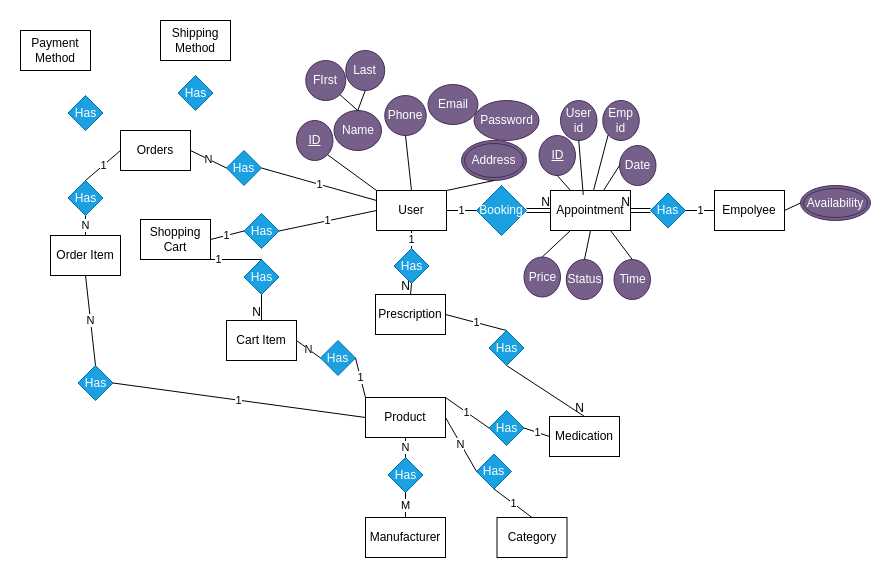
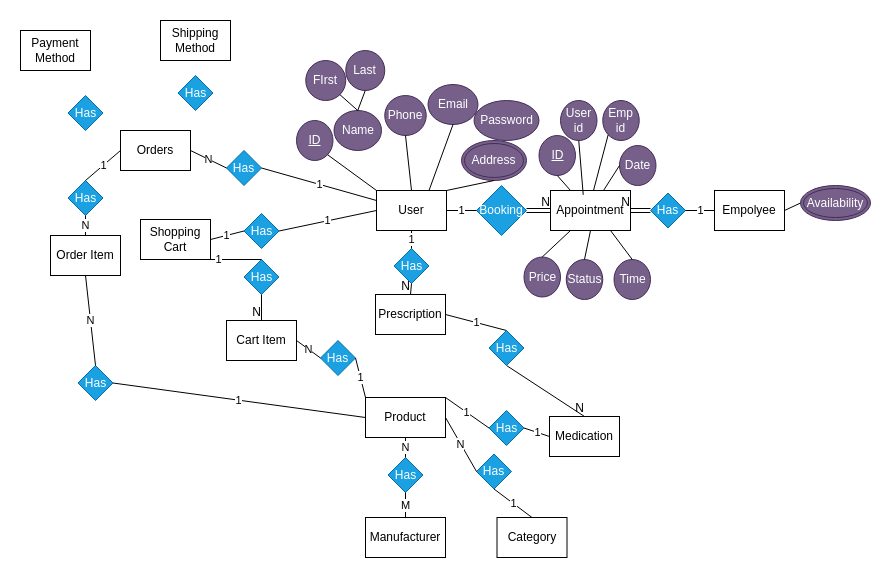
  <mxCell id="0" />
  <mxCell id="1" parent="0" />
  <mxCell id="2" value="Manufacturer" style="rounded=0;whiteSpace=wrap;html=1;" parent="1" vertex="1"><mxGeometry x="365" y="517" width="80" height="40" as="geometry" /></mxCell>
  <mxCell id="3" value="User" style="rounded=0;whiteSpace=wrap;html=1;" parent="1" vertex="1"><mxGeometry x="376" y="190" width="70" height="40" as="geometry" /></mxCell>
  <mxCell id="4" value="Prescription" style="rounded=0;whiteSpace=wrap;html=1;" parent="1" vertex="1"><mxGeometry x="375" y="294" width="70" height="40" as="geometry" /></mxCell>
  <mxCell id="5" value="Medication" style="rounded=0;whiteSpace=wrap;html=1;" parent="1" vertex="1"><mxGeometry x="549" y="416" width="70" height="40" as="geometry" /></mxCell>
  <mxCell id="6" value="Product" style="rounded=0;whiteSpace=wrap;html=1;" parent="1" vertex="1"><mxGeometry x="365" y="397" width="80" height="40" as="geometry" /></mxCell>
  <mxCell id="7" value="Empolyee" style="rounded=0;whiteSpace=wrap;html=1;" parent="1" vertex="1"><mxGeometry x="714" y="190" width="70" height="40" as="geometry" /></mxCell>
  <mxCell id="8" value="Appointment" style="rounded=0;whiteSpace=wrap;html=1;" parent="1" vertex="1"><mxGeometry x="550" y="190" width="80" height="40" as="geometry" /></mxCell>
  <mxCell id="9" value="Booking" style="rhombus;whiteSpace=wrap;html=1;fillColor=#1ba1e2;fontColor=#ffffff;strokeColor=#006EAF;" parent="1" vertex="1"><mxGeometry x="476" y="185" width="50" height="50" as="geometry" /></mxCell>
  <mxCell id="10" value="Has" style="rhombus;whiteSpace=wrap;html=1;fillColor=#1ba1e2;fontColor=#ffffff;strokeColor=#006EAF;" parent="1" vertex="1"><mxGeometry x="650" y="192.5" width="35" height="35" as="geometry" /></mxCell>
  <mxCell id="11" value="" style="shape=link;html=1;rounded=0;exitX=1;exitY=0.5;exitDx=0;exitDy=0;entryX=0;entryY=0.5;entryDx=0;entryDy=0;" parent="1" source="9" target="8" edge="1"><mxGeometry relative="1" as="geometry"><mxPoint x="440" y="250" as="sourcePoint" /><mxPoint x="600" y="250" as="targetPoint" /></mxGeometry></mxCell>
  <mxCell id="12" value="N" style="resizable=0;html=1;align=right;verticalAlign=bottom;" parent="11" connectable="0" vertex="1"><mxGeometry x="1" relative="1" as="geometry" /></mxCell>
  <mxCell id="13" value="1" style="endArrow=none;html=1;rounded=0;exitX=1;exitY=0.5;exitDx=0;exitDy=0;entryX=0;entryY=0.5;entryDx=0;entryDy=0;" parent="1" source="3" target="9" edge="1"><mxGeometry relative="1" as="geometry"><mxPoint x="350" y="330" as="sourcePoint" /><mxPoint x="510" y="330" as="targetPoint" /></mxGeometry></mxCell>
  <mxCell id="14" value="1" style="endArrow=none;html=1;rounded=0;exitX=1;exitY=0.5;exitDx=0;exitDy=0;entryX=0;entryY=0.5;entryDx=0;entryDy=0;" parent="1" source="10" target="7" edge="1"><mxGeometry relative="1" as="geometry"><mxPoint x="574" y="245" as="sourcePoint" /><mxPoint x="760" y="180" as="targetPoint" /></mxGeometry></mxCell>
  <mxCell id="15" value="" style="endArrow=none;html=1;rounded=0;exitX=1;exitY=0.5;exitDx=0;exitDy=0;entryX=0;entryY=0.5;entryDx=0;entryDy=0;" parent="1" source="7" target="19" edge="1"><mxGeometry relative="1" as="geometry"><mxPoint x="774" y="215" as="sourcePoint" /><mxPoint x="824" y="215" as="targetPoint" /></mxGeometry></mxCell>
  <mxCell id="16" value="Has" style="rhombus;whiteSpace=wrap;html=1;fillColor=#1ba1e2;fontColor=#ffffff;strokeColor=#006EAF;" vertex="1" parent="1"><mxGeometry x="393.5" y="248" width="35" height="35" as="geometry" /></mxCell>
  <mxCell id="17" value="Address" style="ellipse;shape=doubleEllipse;margin=3;whiteSpace=wrap;html=1;align=center;fillColor=#76608a;fontColor=#ffffff;strokeColor=#432D57;" vertex="1" parent="1"><mxGeometry x="461" y="140" width="65" height="40" as="geometry" /></mxCell>
  <mxCell id="18" value="" style="endArrow=none;html=1;rounded=0;exitX=1;exitY=0;exitDx=0;exitDy=0;entryX=0.5;entryY=1;entryDx=0;entryDy=0;" edge="1" parent="1" source="3" target="17"><mxGeometry relative="1" as="geometry"><mxPoint x="370" y="170" as="sourcePoint" /><mxPoint x="530" y="170" as="targetPoint" /></mxGeometry></mxCell>
  <mxCell id="19" value="Availability" style="ellipse;shape=doubleEllipse;margin=3;whiteSpace=wrap;html=1;align=center;fillColor=#76608a;fontColor=#ffffff;strokeColor=#432D57;" vertex="1" parent="1"><mxGeometry x="800" y="185" width="70" height="35" as="geometry" /></mxCell>
  <mxCell id="20" value="1" style="endArrow=none;html=1;rounded=0;exitX=0.5;exitY=0;exitDx=0;exitDy=0;entryX=0.5;entryY=1;entryDx=0;entryDy=0;" edge="1" parent="1" source="16" target="3"><mxGeometry relative="1" as="geometry"><mxPoint x="507" y="413" as="sourcePoint" /><mxPoint x="510" y="310" as="targetPoint" /></mxGeometry></mxCell>
  <mxCell id="21" value="1" style="endArrow=none;html=1;rounded=0;entryX=0.5;entryY=0;entryDx=0;entryDy=0;exitX=1;exitY=0.5;exitDx=0;exitDy=0;" edge="1" parent="1" source="4" target="24"><mxGeometry relative="1" as="geometry"><mxPoint x="564" y="352" as="sourcePoint" /><mxPoint x="584" y="351" as="targetPoint" /></mxGeometry></mxCell>
  <mxCell id="22" value="" style="endArrow=none;html=1;rounded=0;exitX=0.5;exitY=1;exitDx=0;exitDy=0;entryX=0.5;entryY=0;entryDx=0;entryDy=0;" edge="1" parent="1" source="24" target="5"><mxGeometry relative="1" as="geometry"><mxPoint x="584" y="391" as="sourcePoint" /><mxPoint x="861" y="416" as="targetPoint" /></mxGeometry></mxCell>
  <mxCell id="23" value="N" style="resizable=0;html=1;align=right;verticalAlign=bottom;" connectable="0" vertex="1" parent="22"><mxGeometry x="1" relative="1" as="geometry" /></mxCell>
  <mxCell id="24" value="Has" style="rhombus;whiteSpace=wrap;html=1;fillColor=#1ba1e2;fontColor=#ffffff;strokeColor=#006EAF;" vertex="1" parent="1"><mxGeometry x="488.5" y="330" width="35" height="35" as="geometry" /></mxCell>
  <mxCell id="25" value="Has" style="rhombus;whiteSpace=wrap;html=1;fillColor=#1ba1e2;fontColor=#ffffff;strokeColor=#006EAF;" parent="1" vertex="1"><mxGeometry x="488.5" y="410" width="35" height="35" as="geometry" /></mxCell>
  <mxCell id="26" value="1" style="endArrow=none;html=1;rounded=0;exitX=0;exitY=0.5;exitDx=0;exitDy=0;entryX=1;entryY=0.5;entryDx=0;entryDy=0;" edge="1" parent="1" source="5" target="25"><mxGeometry relative="1" as="geometry"><mxPoint x="691" y="406" as="sourcePoint" /><mxPoint x="520" y="430" as="targetPoint" /></mxGeometry></mxCell>
  <mxCell id="27" value="1" style="endArrow=none;html=1;rounded=0;entryX=1;entryY=0;entryDx=0;entryDy=0;exitX=0;exitY=0.5;exitDx=0;exitDy=0;" edge="1" parent="1" source="25" target="6"><mxGeometry relative="1" as="geometry"><mxPoint x="490" y="390" as="sourcePoint" /><mxPoint x="694" y="452" as="targetPoint" /></mxGeometry></mxCell>
  <mxCell id="28" value="Has" style="rhombus;whiteSpace=wrap;html=1;fillColor=#1ba1e2;fontColor=#ffffff;strokeColor=#006EAF;" vertex="1" parent="1"><mxGeometry x="387.5" y="457" width="35" height="35" as="geometry" /></mxCell>
  <mxCell id="29" value="N" style="endArrow=none;html=1;rounded=0;entryX=0.5;entryY=1;entryDx=0;entryDy=0;exitX=0.5;exitY=0;exitDx=0;exitDy=0;" edge="1" parent="1" source="28" target="6"><mxGeometry relative="1" as="geometry"><mxPoint x="405" y="457" as="sourcePoint" /><mxPoint x="505" y="447" as="targetPoint" /></mxGeometry></mxCell>
  <mxCell id="30" value="M" style="endArrow=none;html=1;rounded=0;exitX=0.5;exitY=1;exitDx=0;exitDy=0;entryX=0.5;entryY=0;entryDx=0;entryDy=0;" edge="1" parent="1" source="28" target="2"><mxGeometry relative="1" as="geometry"><mxPoint x="345" y="447" as="sourcePoint" /><mxPoint x="505" y="447" as="targetPoint" /></mxGeometry></mxCell>
  <mxCell id="31" value="Category" style="whiteSpace=wrap;html=1;align=center;" vertex="1" parent="1"><mxGeometry x="496.5" y="517" width="70" height="40" as="geometry" /></mxCell>
  <mxCell id="32" value="Has" style="rhombus;whiteSpace=wrap;html=1;fillColor=#1ba1e2;fontColor=#ffffff;strokeColor=#006EAF;" vertex="1" parent="1"><mxGeometry x="476" y="453.5" width="35" height="35" as="geometry" /></mxCell>
  <mxCell id="33" value="N" style="endArrow=none;html=1;rounded=0;exitX=1;exitY=0.5;exitDx=0;exitDy=0;entryX=0;entryY=0.5;entryDx=0;entryDy=0;" edge="1" parent="1" source="6" target="32"><mxGeometry relative="1" as="geometry"><mxPoint x="305" y="427" as="sourcePoint" /><mxPoint x="465" y="427" as="targetPoint" /></mxGeometry></mxCell>
  <mxCell id="34" value="1" style="endArrow=none;html=1;rounded=0;exitX=0.5;exitY=1;exitDx=0;exitDy=0;entryX=0.5;entryY=0;entryDx=0;entryDy=0;" edge="1" parent="1" source="32" target="31"><mxGeometry relative="1" as="geometry"><mxPoint x="305" y="427" as="sourcePoint" /><mxPoint x="465" y="427" as="targetPoint" /></mxGeometry></mxCell>
  <mxCell id="35" value="" style="endArrow=none;html=1;rounded=0;exitX=0.5;exitY=1;exitDx=0;exitDy=0;entryX=0.5;entryY=0;entryDx=0;entryDy=0;" edge="1" parent="1" source="16" target="4"><mxGeometry relative="1" as="geometry"><mxPoint x="420" y="286" as="sourcePoint" /><mxPoint x="420" y="311" as="targetPoint" /></mxGeometry></mxCell>
  <mxCell id="36" value="N" style="resizable=0;html=1;align=right;verticalAlign=bottom;" connectable="0" vertex="1" parent="35"><mxGeometry x="1" relative="1" as="geometry" /></mxCell>
  <mxCell id="37" value="Shopping Cart" style="whiteSpace=wrap;html=1;align=center;" vertex="1" parent="1"><mxGeometry x="140" y="219" width="70" height="40" as="geometry" /></mxCell>
  <mxCell id="38" value="Has" style="rhombus;whiteSpace=wrap;html=1;fillColor=#1ba1e2;fontColor=#ffffff;strokeColor=#006EAF;" vertex="1" parent="1"><mxGeometry x="243.5" y="213" width="35" height="35" as="geometry" /></mxCell>
  <mxCell id="39" value="1" style="endArrow=none;html=1;rounded=0;exitX=1;exitY=0.5;exitDx=0;exitDy=0;entryX=0;entryY=0.5;entryDx=0;entryDy=0;" edge="1" parent="1" source="38" target="3"><mxGeometry relative="1" as="geometry"><mxPoint x="360" y="320" as="sourcePoint" /><mxPoint x="520" y="320" as="targetPoint" /></mxGeometry></mxCell>
  <mxCell id="40" value="1" style="endArrow=none;html=1;rounded=0;exitX=1;exitY=0.5;exitDx=0;exitDy=0;entryX=0;entryY=0.5;entryDx=0;entryDy=0;" edge="1" parent="1" source="37" target="38"><mxGeometry relative="1" as="geometry"><mxPoint x="360" y="320" as="sourcePoint" /><mxPoint x="520" y="320" as="targetPoint" /></mxGeometry></mxCell>
  <mxCell id="41" value="Cart Item" style="whiteSpace=wrap;html=1;align=center;" vertex="1" parent="1"><mxGeometry x="226" y="320" width="70" height="40" as="geometry" /></mxCell>
  <mxCell id="42" value="Has" style="rhombus;whiteSpace=wrap;html=1;fillColor=#1ba1e2;fontColor=#ffffff;strokeColor=#006EAF;" vertex="1" parent="1"><mxGeometry x="243.5" y="259" width="35" height="35" as="geometry" /></mxCell>
  <mxCell id="43" value="1" style="endArrow=none;html=1;rounded=0;exitX=0.5;exitY=1;exitDx=0;exitDy=0;entryX=0.5;entryY=0;entryDx=0;entryDy=0;" edge="1" parent="1" source="37" target="42"><mxGeometry relative="1" as="geometry"><mxPoint x="360" y="270" as="sourcePoint" /><mxPoint x="520" y="270" as="targetPoint" /></mxGeometry></mxCell>
  <mxCell id="44" value="" style="endArrow=none;html=1;rounded=0;exitX=0.5;exitY=1;exitDx=0;exitDy=0;entryX=0.5;entryY=0;entryDx=0;entryDy=0;" edge="1" parent="1" source="42" target="41"><mxGeometry relative="1" as="geometry"><mxPoint x="360" y="270" as="sourcePoint" /><mxPoint x="520" y="270" as="targetPoint" /></mxGeometry></mxCell>
  <mxCell id="45" value="N" style="resizable=0;html=1;align=right;verticalAlign=bottom;" connectable="0" vertex="1" parent="44"><mxGeometry x="1" relative="1" as="geometry" /></mxCell>
  <mxCell id="46" value="Has" style="rhombus;whiteSpace=wrap;html=1;fillColor=#1ba1e2;fontColor=#ffffff;strokeColor=#006EAF;" vertex="1" parent="1"><mxGeometry x="320" y="340" width="35" height="35" as="geometry" /></mxCell>
  <mxCell id="47" value="N" style="endArrow=none;html=1;rounded=0;exitX=1;exitY=0.5;exitDx=0;exitDy=0;entryX=0;entryY=0.5;entryDx=0;entryDy=0;" edge="1" parent="1" source="41" target="46"><mxGeometry relative="1" as="geometry"><mxPoint x="360" y="320" as="sourcePoint" /><mxPoint x="520" y="320" as="targetPoint" /></mxGeometry></mxCell>
  <mxCell id="48" value="1" style="endArrow=none;html=1;rounded=0;exitX=1;exitY=0.5;exitDx=0;exitDy=0;entryX=0;entryY=0;entryDx=0;entryDy=0;" edge="1" parent="1" source="46" target="6"><mxGeometry relative="1" as="geometry"><mxPoint x="360" y="320" as="sourcePoint" /><mxPoint x="520" y="320" as="targetPoint" /></mxGeometry></mxCell>
  <mxCell id="49" value="Orders" style="whiteSpace=wrap;html=1;align=center;" vertex="1" parent="1"><mxGeometry x="120" y="130" width="70" height="40" as="geometry" /></mxCell>
  <mxCell id="50" value="Order Item" style="whiteSpace=wrap;html=1;align=center;" vertex="1" parent="1"><mxGeometry x="50" y="235" width="70" height="40" as="geometry" /></mxCell>
  <mxCell id="51" value="Has" style="rhombus;whiteSpace=wrap;html=1;fillColor=#1ba1e2;fontColor=#ffffff;strokeColor=#006EAF;" vertex="1" parent="1"><mxGeometry x="226" y="150" width="35" height="35" as="geometry" /></mxCell>
  <mxCell id="52" value="Has" style="rhombus;whiteSpace=wrap;html=1;fillColor=#1ba1e2;fontColor=#ffffff;strokeColor=#006EAF;" vertex="1" parent="1"><mxGeometry x="67.5" y="180" width="35" height="35" as="geometry" /></mxCell>
  <mxCell id="53" value="1" style="endArrow=none;html=1;rounded=0;exitX=1;exitY=0.5;exitDx=0;exitDy=0;entryX=0;entryY=0.25;entryDx=0;entryDy=0;" edge="1" parent="1" source="51" target="3"><mxGeometry relative="1" as="geometry"><mxPoint x="220" y="250" as="sourcePoint" /><mxPoint x="380" y="250" as="targetPoint" /></mxGeometry></mxCell>
  <mxCell id="54" value="N" style="endArrow=none;html=1;rounded=0;exitX=1;exitY=0.5;exitDx=0;exitDy=0;entryX=0;entryY=0.5;entryDx=0;entryDy=0;" edge="1" parent="1" source="49" target="51"><mxGeometry relative="1" as="geometry"><mxPoint x="220" y="250" as="sourcePoint" /><mxPoint x="380" y="250" as="targetPoint" /></mxGeometry></mxCell>
  <mxCell id="55" value="1" style="endArrow=none;html=1;rounded=0;exitX=0;exitY=0.5;exitDx=0;exitDy=0;entryX=0.5;entryY=0;entryDx=0;entryDy=0;" edge="1" parent="1" source="49" target="52"><mxGeometry relative="1" as="geometry"><mxPoint x="220" y="250" as="sourcePoint" /><mxPoint x="380" y="250" as="targetPoint" /></mxGeometry></mxCell>
  <mxCell id="56" value="N" style="endArrow=none;html=1;rounded=0;exitX=0.5;exitY=1;exitDx=0;exitDy=0;entryX=0.5;entryY=0;entryDx=0;entryDy=0;" edge="1" parent="1" source="52" target="50"><mxGeometry relative="1" as="geometry"><mxPoint x="220" y="250" as="sourcePoint" /><mxPoint x="380" y="250" as="targetPoint" /></mxGeometry></mxCell>
  <mxCell id="57" value="Has" style="rhombus;whiteSpace=wrap;html=1;fillColor=#1ba1e2;fontColor=#ffffff;strokeColor=#006EAF;" vertex="1" parent="1"><mxGeometry x="77.5" y="365" width="35" height="35" as="geometry" /></mxCell>
  <mxCell id="58" value="N" style="endArrow=none;html=1;rounded=0;exitX=0.5;exitY=1;exitDx=0;exitDy=0;entryX=0.5;entryY=0;entryDx=0;entryDy=0;" edge="1" parent="1" source="50" target="57"><mxGeometry relative="1" as="geometry"><mxPoint x="230" y="340" as="sourcePoint" /><mxPoint x="390" y="340" as="targetPoint" /></mxGeometry></mxCell>
  <mxCell id="59" value="1" style="endArrow=none;html=1;rounded=0;exitX=1;exitY=0.5;exitDx=0;exitDy=0;entryX=0;entryY=0.5;entryDx=0;entryDy=0;" edge="1" parent="1" source="57" target="6"><mxGeometry relative="1" as="geometry"><mxPoint x="230" y="340" as="sourcePoint" /><mxPoint x="390" y="340" as="targetPoint" /></mxGeometry></mxCell>
  <mxCell id="60" value="Payment Method" style="whiteSpace=wrap;html=1;align=center;" vertex="1" parent="1"><mxGeometry x="20" y="30" width="70" height="40" as="geometry" /></mxCell>
  <mxCell id="61" value="Shipping&lt;br&gt;Method" style="whiteSpace=wrap;html=1;align=center;" vertex="1" parent="1"><mxGeometry x="160" y="20" width="70" height="40" as="geometry" /></mxCell>
  <mxCell id="62" value="Has" style="rhombus;whiteSpace=wrap;html=1;fillColor=#1ba1e2;fontColor=#ffffff;strokeColor=#006EAF;" vertex="1" parent="1"><mxGeometry x="67.5" y="95" width="35" height="35" as="geometry" /></mxCell>
  <mxCell id="63" value="Has" style="rhombus;whiteSpace=wrap;html=1;fillColor=#1ba1e2;fontColor=#ffffff;strokeColor=#006EAF;" vertex="1" parent="1"><mxGeometry x="177.5" y="75" width="35" height="35" as="geometry" /></mxCell>
  <mxCell id="64" value="" style="shape=link;html=1;rounded=0;exitX=0;exitY=0.5;exitDx=0;exitDy=0;entryX=1;entryY=0.5;entryDx=0;entryDy=0;" edge="1" parent="1" source="10" target="8"><mxGeometry relative="1" as="geometry"><mxPoint x="390" y="290" as="sourcePoint" /><mxPoint x="550" y="290" as="targetPoint" /></mxGeometry></mxCell>
  <mxCell id="65" value="N" style="resizable=0;html=1;align=right;verticalAlign=bottom;" connectable="0" vertex="1" parent="64"><mxGeometry x="1" relative="1" as="geometry" /></mxCell>
  <mxCell id="66" value="Email" style="ellipse;whiteSpace=wrap;html=1;align=center;fontStyle=0;fillColor=#76608a;fontColor=#ffffff;strokeColor=#432D57;" vertex="1" parent="1"><mxGeometry x="427.5" y="84" width="50" height="40" as="geometry" /></mxCell>
  <mxCell id="67" value="Phone" style="ellipse;whiteSpace=wrap;html=1;align=center;fontStyle=0;fillColor=#76608a;fontColor=#ffffff;strokeColor=#432D57;" vertex="1" parent="1"><mxGeometry x="384.25" y="95" width="41.5" height="40" as="geometry" /></mxCell>
  <mxCell id="68" value="Last" style="ellipse;whiteSpace=wrap;html=1;align=center;fontStyle=0;fillColor=#76608a;fontColor=#ffffff;strokeColor=#432D57;" vertex="1" parent="1"><mxGeometry x="345.25" y="50" width="39" height="40" as="geometry" /></mxCell>
  <mxCell id="69" value="FIrst" style="ellipse;whiteSpace=wrap;html=1;align=center;fontStyle=0;fillColor=#76608a;fontColor=#ffffff;strokeColor=#432D57;" vertex="1" parent="1"><mxGeometry x="305.25" y="60" width="40" height="40" as="geometry" /></mxCell>
  <mxCell id="70" value="Name" style="ellipse;whiteSpace=wrap;html=1;align=center;fontStyle=0;fillColor=#76608a;fontColor=#ffffff;strokeColor=#432D57;" vertex="1" parent="1"><mxGeometry x="333.5" y="110" width="47.5" height="40" as="geometry" /></mxCell>
  <mxCell id="71" value="ID" style="ellipse;whiteSpace=wrap;html=1;align=center;fontStyle=4;fillColor=#76608a;fontColor=#ffffff;strokeColor=#432D57;" vertex="1" parent="1"><mxGeometry x="296" y="120" width="36.5" height="40" as="geometry" /></mxCell>
  <mxCell id="72" value="Password" style="ellipse;whiteSpace=wrap;html=1;align=center;fontStyle=0;fillColor=#76608a;fontColor=#ffffff;strokeColor=#432D57;" vertex="1" parent="1"><mxGeometry x="473.5" y="100" width="65" height="40" as="geometry" /></mxCell>
  <mxCell id="73" value="" style="endArrow=none;html=1;rounded=0;exitX=1;exitY=1;exitDx=0;exitDy=0;entryX=0;entryY=0;entryDx=0;entryDy=0;" edge="1" parent="1" source="71" target="3"><mxGeometry relative="1" as="geometry"><mxPoint x="456" y="200" as="sourcePoint" /><mxPoint x="503.5" y="190" as="targetPoint" /></mxGeometry></mxCell>
  <mxCell id="74" value="" style="endArrow=none;html=1;rounded=0;exitX=0.5;exitY=1;exitDx=0;exitDy=0;entryX=0.5;entryY=0;entryDx=0;entryDy=0;" edge="1" parent="1" source="67" target="3"><mxGeometry relative="1" as="geometry"><mxPoint x="476" y="220" as="sourcePoint" /><mxPoint x="523.5" y="210" as="targetPoint" /></mxGeometry></mxCell>
+ <mxCell id="75" value="" style="endArrow=none;html=1;rounded=0;exitX=0.5;exitY=1;exitDx=0;exitDy=0;entryX=0.75;entryY=0;entryDx=0;entryDy=0;" edge="1" parent="1" source="66" target="3"><mxGeometry relative="1" as="geometry"><mxPoint x="486" y="230" as="sourcePoint" /><mxPoint x="533.5" y="220" as="targetPoint" /></mxGeometry></mxCell>
  <mxCell id="76" value="" style="endArrow=none;html=1;rounded=0;exitX=1;exitY=1;exitDx=0;exitDy=0;entryX=0.5;entryY=0;entryDx=0;entryDy=0;" edge="1" parent="1" source="69" target="70"><mxGeometry relative="1" as="geometry"><mxPoint x="506" y="250" as="sourcePoint" /><mxPoint x="553.5" y="240" as="targetPoint" /></mxGeometry></mxCell>
  <mxCell id="77" value="" style="endArrow=none;html=1;rounded=0;exitX=0.5;exitY=1;exitDx=0;exitDy=0;entryX=0.5;entryY=0;entryDx=0;entryDy=0;" edge="1" parent="1" source="68" target="70"><mxGeometry relative="1" as="geometry"><mxPoint x="516" y="260" as="sourcePoint" /><mxPoint x="563.5" y="250" as="targetPoint" /></mxGeometry></mxCell>
  <mxCell id="78" value="ID" style="ellipse;whiteSpace=wrap;html=1;align=center;fontStyle=4;fillColor=#76608a;fontColor=#ffffff;strokeColor=#432D57;" vertex="1" parent="1"><mxGeometry x="538.5" y="135" width="36.5" height="40" as="geometry" /></mxCell>
  <mxCell id="79" value="User id" style="ellipse;whiteSpace=wrap;html=1;align=center;fontStyle=0;fillColor=#76608a;fontColor=#ffffff;strokeColor=#432D57;" vertex="1" parent="1"><mxGeometry x="560" y="100" width="36.5" height="40" as="geometry" /></mxCell>
  <mxCell id="80" value="Emp id" style="ellipse;whiteSpace=wrap;html=1;align=center;fontStyle=0;fillColor=#76608a;fontColor=#ffffff;strokeColor=#432D57;" vertex="1" parent="1"><mxGeometry x="602.25" y="100" width="36.5" height="40" as="geometry" /></mxCell>
  <mxCell id="81" value="Date" style="ellipse;whiteSpace=wrap;html=1;align=center;fontStyle=0;fillColor=#76608a;fontColor=#ffffff;strokeColor=#432D57;" vertex="1" parent="1"><mxGeometry x="619" y="145" width="36.5" height="40" as="geometry" /></mxCell>
  <mxCell id="82" value="Time" style="ellipse;whiteSpace=wrap;html=1;align=center;fontStyle=0;fillColor=#76608a;fontColor=#ffffff;strokeColor=#432D57;" vertex="1" parent="1"><mxGeometry x="613.5" y="259" width="36.5" height="40" as="geometry" /></mxCell>
  <mxCell id="83" value="&lt;meta charset=&quot;utf-8&quot;&gt;Status" style="ellipse;whiteSpace=wrap;html=1;align=center;fontStyle=0;fillColor=#76608a;fontColor=#ffffff;strokeColor=#432D57;" vertex="1" parent="1"><mxGeometry x="565.75" y="259" width="36.5" height="40" as="geometry" /></mxCell>
  <mxCell id="84" value="Price" style="ellipse;whiteSpace=wrap;html=1;align=center;fontStyle=0;fillColor=#76608a;fontColor=#ffffff;strokeColor=#432D57;" vertex="1" parent="1"><mxGeometry x="523.5" y="256.5" width="36.5" height="40" as="geometry" /></mxCell>
  <mxCell id="85" value="" style="endArrow=none;html=1;rounded=0;exitX=0.5;exitY=1;exitDx=0;exitDy=0;entryX=0.25;entryY=0;entryDx=0;entryDy=0;" edge="1" parent="1" source="78" target="8"><mxGeometry relative="1" as="geometry"><mxPoint x="462.5" y="134" as="sourcePoint" /><mxPoint x="438.5" y="200" as="targetPoint" /></mxGeometry></mxCell>
  <mxCell id="86" value="" style="endArrow=none;html=1;rounded=0;exitX=0.5;exitY=1;exitDx=0;exitDy=0;entryX=0.409;entryY=0.108;entryDx=0;entryDy=0;entryPerimeter=0;" edge="1" parent="1" source="79" target="8"><mxGeometry relative="1" as="geometry"><mxPoint x="566.75" y="185" as="sourcePoint" /><mxPoint x="580" y="200" as="targetPoint" /></mxGeometry></mxCell>
  <mxCell id="87" value="" style="endArrow=none;html=1;rounded=0;exitX=0;exitY=1;exitDx=0;exitDy=0;" edge="1" parent="1" source="80"><mxGeometry relative="1" as="geometry"><mxPoint x="588.25" y="150" as="sourcePoint" /><mxPoint x="593" y="190" as="targetPoint" /></mxGeometry></mxCell>
  <mxCell id="88" value="" style="endArrow=none;html=1;rounded=0;exitX=0;exitY=0.5;exitDx=0;exitDy=0;" edge="1" parent="1" source="81"><mxGeometry relative="1" as="geometry"><mxPoint x="598.25" y="160" as="sourcePoint" /><mxPoint x="603" y="190" as="targetPoint" /></mxGeometry></mxCell>
  <mxCell id="89" value="" style="endArrow=none;html=1;rounded=0;entryX=0.5;entryY=0;entryDx=0;entryDy=0;" edge="1" parent="1" target="84"><mxGeometry relative="1" as="geometry"><mxPoint x="570" y="230" as="sourcePoint" /><mxPoint x="613.36" y="223.72" as="targetPoint" /></mxGeometry></mxCell>
  <mxCell id="90" value="" style="endArrow=none;html=1;rounded=0;exitX=0.5;exitY=1;exitDx=0;exitDy=0;entryX=0.5;entryY=0;entryDx=0;entryDy=0;" edge="1" parent="1" source="8" target="83"><mxGeometry relative="1" as="geometry"><mxPoint x="618.25" y="180" as="sourcePoint" /><mxPoint x="623.36" y="233.72" as="targetPoint" /></mxGeometry></mxCell>
  <mxCell id="91" value="" style="endArrow=none;html=1;rounded=0;exitX=0.75;exitY=1;exitDx=0;exitDy=0;entryX=0.5;entryY=0;entryDx=0;entryDy=0;" edge="1" parent="1" source="8" target="82"><mxGeometry relative="1" as="geometry"><mxPoint x="628.25" y="190" as="sourcePoint" /><mxPoint x="633.36" y="243.72" as="targetPoint" /></mxGeometry></mxCell>
